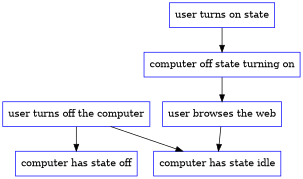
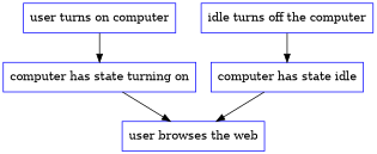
  strict digraph {
    compound=true
    node [color=blue shape=rectangle]
-   n1 [label="computer has state off"]
-   n2 [label="user turns on state"]
-   n3 [label="computer off state turning on"]
+   n2 [label="user turns on computer"]
+   n3 [label="computer has state turning on"]
    n4 [label="user browses the web"]
    n5 [label="computer has state idle"]
-   n6 [label="user turns off the computer"]
+   n6 [label="idle turns off the computer"]
    n2 -> n3
    n3 -> n4
-   n4 -> n5
-   n6 -> n1
+   n5 -> n4
    n6 -> n5
  }
